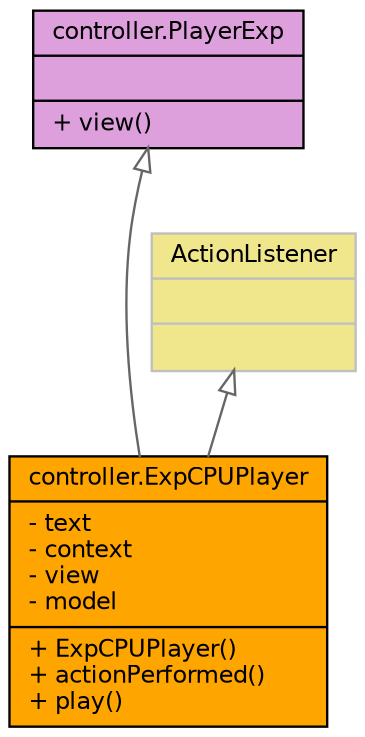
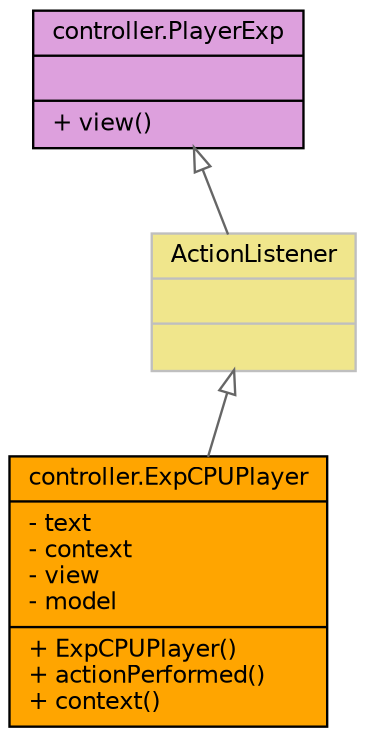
  digraph {
    node [color=black fontname=Helvetica fontsize=10 shape=record style=filled]
    edge [arrowtail=onormal color=gray40 dir=back fontname=Helvetica fontsize=10 labelfontname=Helvetica labelfontsize=10 style=solid]
-   n1 [fillcolor=orange fontcolor=black height=0.2 label="{controller.ExpCPUPlayer\n|- text\l- context\l- view\l- model\l|+ ExpCPUPlayer()\l+ actionPerformed()\l+ play()\l}" width=0.4]
+   n1 [fillcolor=orange fontcolor=black height=0.2 label="{controller.ExpCPUPlayer\n|- text\l- context\l- view\l- model\l|+ ExpCPUPlayer()\l+ actionPerformed()\l+ context()\l}" width=0.4]
    n2 [fillcolor=plum height=0.2 label="{controller.PlayerExp\n||+ view()\l}" width=0.4]
    n3 [color=grey75 fillcolor=khaki height=0.2 label="{ActionListener\n||}" width=0.4]
-   n2 -> n1
+   n2 -> n3
    n3 -> n1
  }
